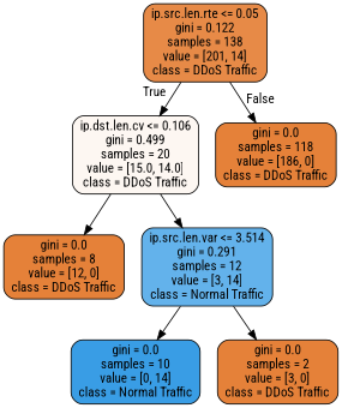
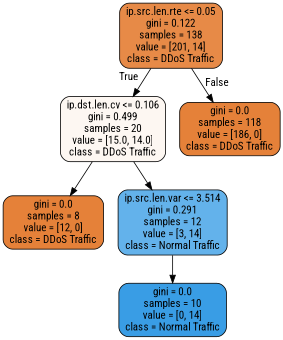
  digraph {
    fontname="Roboto Condensed"
    node [color=black fillcolor="#e58139" fontname="Roboto Condensed" shape=box style="filled, rounded"]
    edge [fontname="Roboto Condensed"]
    n1 [fillcolor="#e78a47" label="ip.src.len.rte <= 0.05\ngini = 0.122\nsamples = 138\nvalue = [201, 14]\nclass = DDoS Traffic"]
    n2 [fillcolor="#fdf7f2" label="ip.dst.len.cv <= 0.106\ngini = 0.499\nsamples = 20\nvalue = [15.0, 14.0]\nclass = DDoS Traffic"]
    n3 [label="gini = 0.0\nsamples = 118\nvalue = [186, 0]\nclass = DDoS Traffic"]
    n4 [label="gini = 0.0\nsamples = 8\nvalue = [12, 0]\nclass = DDoS Traffic"]
    n5 [fillcolor="#63b2eb" label="ip.src.len.var <= 3.514\ngini = 0.291\nsamples = 12\nvalue = [3, 14]\nclass = Normal Traffic"]
    n6 [fillcolor="#399de5" label="gini = 0.0\nsamples = 10\nvalue = [0, 14]\nclass = Normal Traffic"]
-   n7 [label="gini = 0.0\nsamples = 2\nvalue = [3, 0]\nclass = DDoS Traffic"]
    n1 -> n2 [headlabel=True labelangle=45 labeldistance=2.5]
    n1 -> n3 [headlabel=False labelangle=-45 labeldistance=2.5]
    n2 -> n4
    n2 -> n5
    n5 -> n6
-   n5 -> n7
  }
